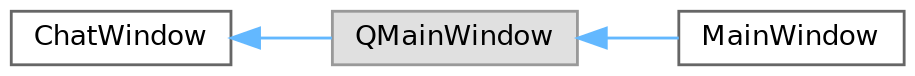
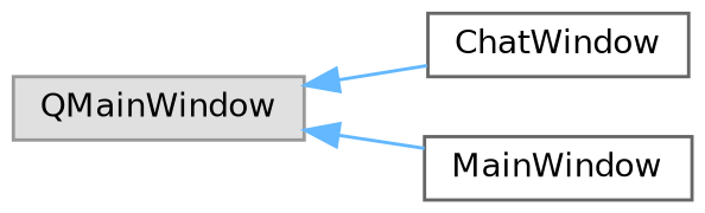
  digraph {
    rankdir=LR
    node [color=grey40 fillcolor=white fontname=Helvetica fontsize=10 shape=box style=filled]
    edge [color=steelblue1 dir=back fontname=Helvetica fontsize=10 labelfontname=Helvetica labelfontsize=10 style=solid]
    n1 [color=grey60 fillcolor="#E0E0E0" height=0.2 label=QMainWindow width=0.4]
    n2 [height=0.2 label=ChatWindow width=0.4]
    n3 [height=0.2 label=MainWindow width=0.4]
-   n2 -> n1
+   n1 -> n2
    n1 -> n3
  }
